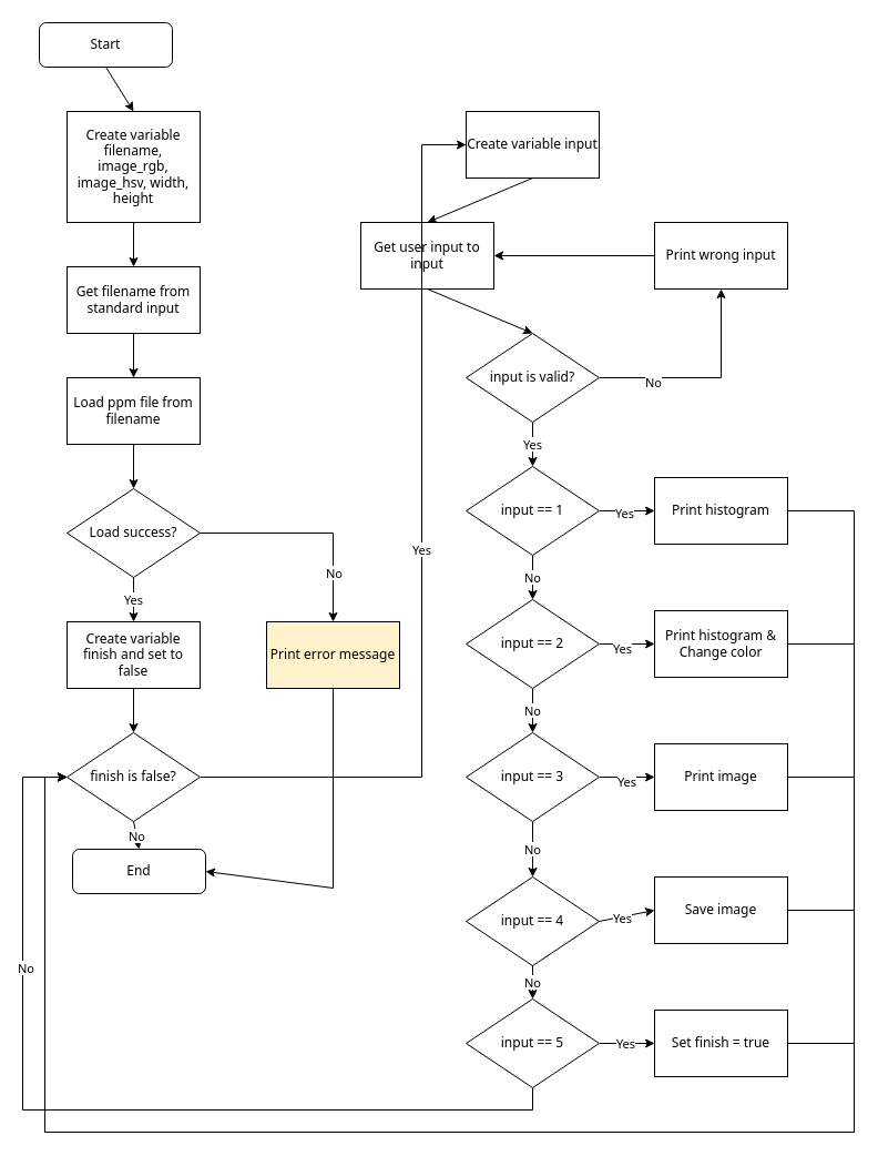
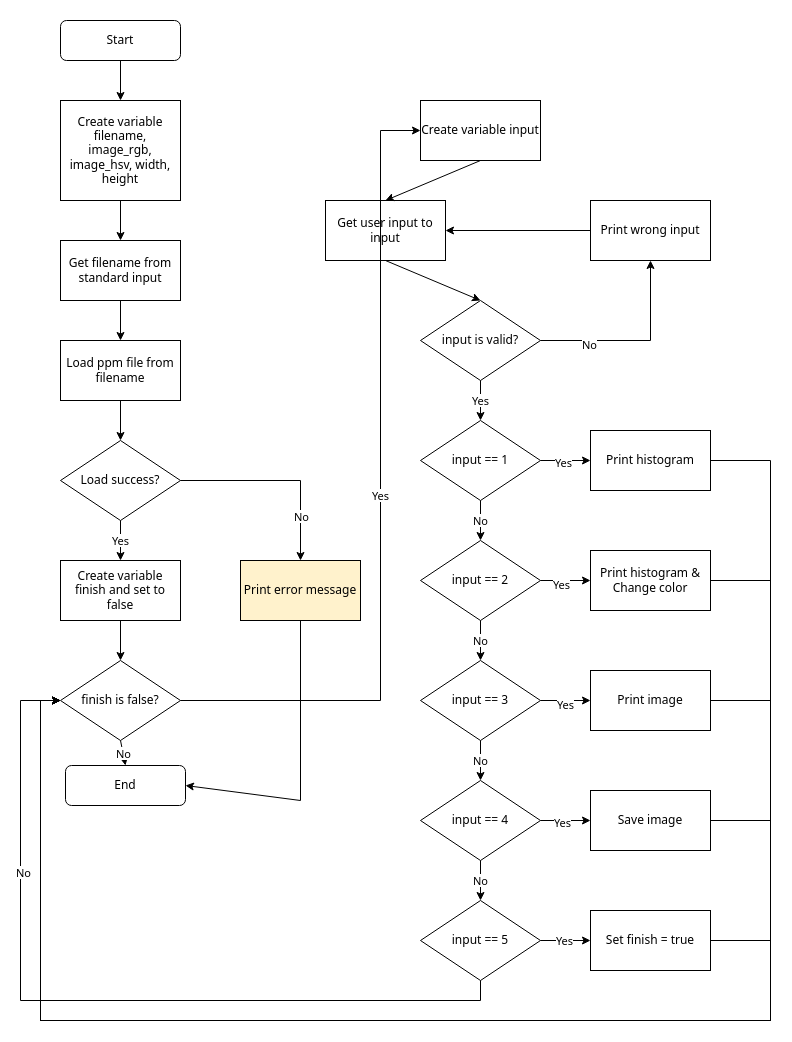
  <mxCell id="0" />
  <mxCell id="1" parent="0" />
- <mxCell id="2" value="Start" style="rounded=1;whiteSpace=wrap;html=1;fontFamily=Noto Sans;" parent="1" vertex="1"><mxGeometry x="35" y="20" width="120" height="40" as="geometry" /></mxCell>
+ <mxCell id="2" value="Start" style="rounded=1;whiteSpace=wrap;html=1;fontFamily=Noto Sans;" parent="1" vertex="1"><mxGeometry x="60" y="20" width="120" height="40" as="geometry" /></mxCell>
  <mxCell id="3" value="&lt;font face=&quot;Noto Sans&quot;&gt;Create variable filename, image_rgb, image_hsv, width, height&lt;br&gt;&lt;/font&gt;" style="rounded=0;whiteSpace=wrap;html=1;" parent="1" vertex="1"><mxGeometry x="60" y="100" width="120" height="100" as="geometry" /></mxCell>
  <mxCell id="4" value="Get filename from standard input" style="rounded=0;whiteSpace=wrap;html=1;fontFamily=Noto Sans;" parent="1" vertex="1"><mxGeometry x="60" y="240" width="120" height="60" as="geometry" /></mxCell>
  <mxCell id="5" value="Load ppm file from filename" style="rounded=0;whiteSpace=wrap;html=1;fontFamily=Noto Sans;" parent="1" vertex="1"><mxGeometry x="60" y="340" width="120" height="60" as="geometry" /></mxCell>
  <mxCell id="6" value="Load success?" style="rhombus;whiteSpace=wrap;html=1;fontFamily=Noto Sans;" parent="1" vertex="1"><mxGeometry x="60" y="440" width="120" height="80" as="geometry" /></mxCell>
  <mxCell id="7" value="Create variable finish and set to false" style="rounded=0;whiteSpace=wrap;html=1;fontFamily=Noto Sans;" parent="1" vertex="1"><mxGeometry x="60" y="560" width="120" height="60" as="geometry" /></mxCell>
  <mxCell id="8" value="finish is false?" style="rhombus;whiteSpace=wrap;html=1;fontFamily=Noto Sans;" parent="1" vertex="1"><mxGeometry x="60" y="660" width="120" height="80" as="geometry" /></mxCell>
  <mxCell id="9" value="Create variable input" style="rounded=0;whiteSpace=wrap;html=1;fontFamily=Noto Sans;" parent="1" vertex="1"><mxGeometry x="420" y="100" width="120" height="60" as="geometry" /></mxCell>
  <mxCell id="10" value="Get user input to input" style="rounded=0;whiteSpace=wrap;html=1;fontFamily=Noto Sans;" parent="1" vertex="1"><mxGeometry x="325" y="200" width="120" height="60" as="geometry" /></mxCell>
  <mxCell id="11" value="input is valid?" style="rhombus;whiteSpace=wrap;html=1;fontFamily=Noto Sans;" parent="1" vertex="1"><mxGeometry x="420" y="300" width="120" height="80" as="geometry" /></mxCell>
  <mxCell id="12" value="input == 1" style="rhombus;whiteSpace=wrap;html=1;fontFamily=Noto Sans;" parent="1" vertex="1"><mxGeometry x="420" y="420" width="120" height="80" as="geometry" /></mxCell>
  <mxCell id="13" value="input == 2" style="rhombus;whiteSpace=wrap;html=1;fontFamily=Noto Sans;" parent="1" vertex="1"><mxGeometry x="420" y="540" width="120" height="80" as="geometry" /></mxCell>
  <mxCell id="14" value="input == 3" style="rhombus;whiteSpace=wrap;html=1;fontFamily=Noto Sans;" parent="1" vertex="1"><mxGeometry x="420" y="660" width="120" height="80" as="geometry" /></mxCell>
- <mxCell id="15" value="input == 4" style="rhombus;whiteSpace=wrap;html=1;fontFamily=Noto Sans;" parent="1" vertex="1"><mxGeometry x="420" y="790" width="120" height="80" as="geometry" /></mxCell>
+ <mxCell id="15" value="input == 4" style="rhombus;whiteSpace=wrap;html=1;fontFamily=Noto Sans;" parent="1" vertex="1"><mxGeometry x="420" y="780" width="120" height="80" as="geometry" /></mxCell>
  <mxCell id="16" value="input == 5" style="rhombus;whiteSpace=wrap;html=1;fontFamily=Noto Sans;" parent="1" vertex="1"><mxGeometry x="420" y="900" width="120" height="80" as="geometry" /></mxCell>
  <mxCell id="17" value="End" style="rounded=1;whiteSpace=wrap;html=1;fontFamily=Noto Sans;" parent="1" vertex="1"><mxGeometry x="65" y="765" width="120" height="40" as="geometry" /></mxCell>
  <mxCell id="18" value="" style="endArrow=classic;html=1;rounded=0;fontFamily=Noto Sans;exitX=0.5;exitY=1;exitDx=0;exitDy=0;entryX=0.5;entryY=0;entryDx=0;entryDy=0;" parent="1" source="2" target="3" edge="1"><mxGeometry width="50" height="50" relative="1" as="geometry"><mxPoint x="180" y="240" as="sourcePoint" /><mxPoint x="230" y="190" as="targetPoint" /></mxGeometry></mxCell>
  <mxCell id="19" value="" style="endArrow=classic;html=1;rounded=0;fontFamily=Noto Sans;exitX=0.5;exitY=1;exitDx=0;exitDy=0;entryX=0.5;entryY=0;entryDx=0;entryDy=0;" parent="1" source="3" target="4" edge="1"><mxGeometry width="50" height="50" relative="1" as="geometry"><mxPoint x="180" y="240" as="sourcePoint" /><mxPoint x="230" y="190" as="targetPoint" /></mxGeometry></mxCell>
  <mxCell id="20" value="" style="endArrow=classic;html=1;rounded=0;fontFamily=Noto Sans;exitX=0.5;exitY=1;exitDx=0;exitDy=0;entryX=0.5;entryY=0;entryDx=0;entryDy=0;" parent="1" source="4" target="5" edge="1"><mxGeometry width="50" height="50" relative="1" as="geometry"><mxPoint x="180" y="240" as="sourcePoint" /><mxPoint x="210" y="320" as="targetPoint" /></mxGeometry></mxCell>
  <mxCell id="21" value="" style="endArrow=classic;html=1;rounded=0;fontFamily=Noto Sans;exitX=0.5;exitY=1;exitDx=0;exitDy=0;entryX=0.5;entryY=0;entryDx=0;entryDy=0;" parent="1" source="5" target="6" edge="1"><mxGeometry width="50" height="50" relative="1" as="geometry"><mxPoint x="180" y="500" as="sourcePoint" /><mxPoint x="230" y="450" as="targetPoint" /></mxGeometry></mxCell>
  <mxCell id="22" value="Yes" style="endArrow=classic;html=1;rounded=0;fontFamily=Noto Sans;exitX=0.5;exitY=1;exitDx=0;exitDy=0;entryX=0.5;entryY=0;entryDx=0;entryDy=0;" parent="1" source="6" target="7" edge="1"><mxGeometry width="50" height="50" relative="1" as="geometry"><mxPoint x="410" y="680" as="sourcePoint" /><mxPoint x="460" y="630" as="targetPoint" /></mxGeometry></mxCell>
  <mxCell id="23" value="" style="endArrow=classic;html=1;rounded=0;fontFamily=Noto Sans;exitX=0.5;exitY=1;exitDx=0;exitDy=0;entryX=0.5;entryY=0;entryDx=0;entryDy=0;" parent="1" source="7" target="8" edge="1"><mxGeometry width="50" height="50" relative="1" as="geometry"><mxPoint x="410" y="680" as="sourcePoint" /><mxPoint x="460" y="630" as="targetPoint" /></mxGeometry></mxCell>
  <mxCell id="24" value="No" style="endArrow=classic;html=1;rounded=0;fontFamily=Noto Sans;exitX=0.5;exitY=1;exitDx=0;exitDy=0;entryX=0.5;entryY=0;entryDx=0;entryDy=0;" parent="1" source="8" target="17" edge="1"><mxGeometry width="50" height="50" relative="1" as="geometry"><mxPoint x="410" y="680" as="sourcePoint" /><mxPoint x="460" y="630" as="targetPoint" /></mxGeometry></mxCell>
  <mxCell id="25" value="Print error message" style="rounded=0;whiteSpace=wrap;html=1;fontFamily=Noto Sans;fillColor=#fff2cc;" parent="1" vertex="1"><mxGeometry x="240" y="560" width="120" height="60" as="geometry" /></mxCell>
  <mxCell id="26" value="" style="endArrow=classic;html=1;rounded=0;fontFamily=Noto Sans;exitX=1;exitY=0.5;exitDx=0;exitDy=0;entryX=0.5;entryY=0;entryDx=0;entryDy=0;" parent="1" source="6" target="25" edge="1"><mxGeometry width="50" height="50" relative="1" as="geometry"><mxPoint x="270" y="620" as="sourcePoint" /><mxPoint x="320" y="570" as="targetPoint" /><Array as="points"><mxPoint x="300" y="480" /></Array></mxGeometry></mxCell>
  <mxCell id="27" value="No" style="edgeLabel;html=1;align=center;verticalAlign=middle;resizable=0;points=[];fontFamily=Noto Sans;" parent="26" vertex="1" connectable="0"><mxGeometry x="0.554" relative="1" as="geometry"><mxPoint as="offset" /></mxGeometry></mxCell>
  <mxCell id="28" value="" style="endArrow=classic;html=1;rounded=0;fontFamily=Noto Sans;exitX=0.5;exitY=1;exitDx=0;exitDy=0;entryX=1;entryY=0.5;entryDx=0;entryDy=0;" parent="1" source="25" target="17" edge="1"><mxGeometry width="50" height="50" relative="1" as="geometry"><mxPoint x="250" y="710" as="sourcePoint" /><mxPoint x="300" y="660" as="targetPoint" /><Array as="points"><mxPoint x="300" y="800" /></Array></mxGeometry></mxCell>
  <mxCell id="29" value="Yes" style="endArrow=classic;html=1;rounded=0;fontFamily=Noto Sans;exitX=1;exitY=0.5;exitDx=0;exitDy=0;entryX=0;entryY=0.5;entryDx=0;entryDy=0;" parent="1" source="8" target="9" edge="1"><mxGeometry width="50" height="50" relative="1" as="geometry"><mxPoint x="350" y="540" as="sourcePoint" /><mxPoint x="400" y="490" as="targetPoint" /><Array as="points"><mxPoint x="380" y="700" /><mxPoint x="380" y="130" /></Array></mxGeometry></mxCell>
  <mxCell id="30" value="" style="endArrow=classic;html=1;rounded=0;fontFamily=Noto Sans;exitX=0.5;exitY=1;exitDx=0;exitDy=0;entryX=0.5;entryY=0;entryDx=0;entryDy=0;" parent="1" source="9" target="10" edge="1"><mxGeometry width="50" height="50" relative="1" as="geometry"><mxPoint x="320" y="480" as="sourcePoint" /><mxPoint x="370" y="430" as="targetPoint" /></mxGeometry></mxCell>
  <mxCell id="31" value="" style="endArrow=classic;html=1;rounded=0;fontFamily=Noto Sans;exitX=0.5;exitY=1;exitDx=0;exitDy=0;entryX=0.5;entryY=0;entryDx=0;entryDy=0;" parent="1" source="10" target="11" edge="1"><mxGeometry width="50" height="50" relative="1" as="geometry"><mxPoint x="310" y="410" as="sourcePoint" /><mxPoint x="360" y="360" as="targetPoint" /></mxGeometry></mxCell>
  <mxCell id="32" value="" style="endArrow=classic;html=1;rounded=0;fontFamily=Noto Sans;exitX=1;exitY=0.5;exitDx=0;exitDy=0;entryX=0.5;entryY=1;entryDx=0;entryDy=0;" parent="1" source="11" target="34" edge="1"><mxGeometry width="50" height="50" relative="1" as="geometry"><mxPoint x="320" y="400" as="sourcePoint" /><mxPoint x="640" y="340" as="targetPoint" /><Array as="points"><mxPoint x="650" y="340" /></Array></mxGeometry></mxCell>
  <mxCell id="33" value="No" style="edgeLabel;html=1;align=center;verticalAlign=middle;resizable=0;points=[];fontFamily=Noto Sans;" parent="32" vertex="1" connectable="0"><mxGeometry x="-0.493" y="-3" relative="1" as="geometry"><mxPoint as="offset" /></mxGeometry></mxCell>
  <mxCell id="34" value="Print wrong input" style="rounded=0;whiteSpace=wrap;html=1;fontFamily=Noto Sans;" parent="1" vertex="1"><mxGeometry x="590" y="200" width="120" height="60" as="geometry" /></mxCell>
  <mxCell id="35" value="" style="endArrow=classic;html=1;rounded=0;fontFamily=Noto Sans;exitX=0;exitY=0.5;exitDx=0;exitDy=0;entryX=1;entryY=0.5;entryDx=0;entryDy=0;" parent="1" source="34" target="10" edge="1"><mxGeometry width="50" height="50" relative="1" as="geometry"><mxPoint x="350" y="410" as="sourcePoint" /><mxPoint x="400" y="360" as="targetPoint" /></mxGeometry></mxCell>
  <mxCell id="36" value="Yes" style="endArrow=classic;html=1;rounded=0;fontFamily=Noto Sans;exitX=0.5;exitY=1;exitDx=0;exitDy=0;entryX=0.5;entryY=0;entryDx=0;entryDy=0;" parent="1" source="11" target="12" edge="1"><mxGeometry width="50" height="50" relative="1" as="geometry"><mxPoint x="350" y="490" as="sourcePoint" /><mxPoint x="400" y="440" as="targetPoint" /></mxGeometry></mxCell>
  <mxCell id="37" value="No" style="endArrow=classic;html=1;rounded=0;fontFamily=Noto Sans;exitX=0.5;exitY=1;exitDx=0;exitDy=0;entryX=0.5;entryY=0;entryDx=0;entryDy=0;" parent="1" source="12" target="13" edge="1"><mxGeometry width="50" height="50" relative="1" as="geometry"><mxPoint x="350" y="490" as="sourcePoint" /><mxPoint x="400" y="440" as="targetPoint" /></mxGeometry></mxCell>
  <mxCell id="38" value="No" style="endArrow=classic;html=1;rounded=0;fontFamily=Noto Sans;exitX=0.5;exitY=1;exitDx=0;exitDy=0;entryX=0.5;entryY=0;entryDx=0;entryDy=0;" parent="1" source="13" target="14" edge="1"><mxGeometry width="50" height="50" relative="1" as="geometry"><mxPoint x="350" y="640" as="sourcePoint" /><mxPoint x="400" y="590" as="targetPoint" /></mxGeometry></mxCell>
  <mxCell id="39" value="No" style="endArrow=classic;html=1;rounded=0;fontFamily=Noto Sans;entryX=0.5;entryY=0;entryDx=0;entryDy=0;exitX=0.5;exitY=1;exitDx=0;exitDy=0;" parent="1" source="14" target="15" edge="1"><mxGeometry width="50" height="50" relative="1" as="geometry"><mxPoint x="350" y="790" as="sourcePoint" /><mxPoint x="400" y="740" as="targetPoint" /></mxGeometry></mxCell>
  <mxCell id="40" value="No" style="endArrow=classic;html=1;rounded=0;fontFamily=Noto Sans;exitX=0.5;exitY=1;exitDx=0;exitDy=0;entryX=0.5;entryY=0;entryDx=0;entryDy=0;" parent="1" source="15" target="16" edge="1"><mxGeometry width="50" height="50" relative="1" as="geometry"><mxPoint x="350" y="790" as="sourcePoint" /><mxPoint x="400" y="740" as="targetPoint" /></mxGeometry></mxCell>
  <mxCell id="41" value="Print histogram" style="rounded=0;whiteSpace=wrap;html=1;fontFamily=Noto Sans;" parent="1" vertex="1"><mxGeometry x="590" y="430" width="120" height="60" as="geometry" /></mxCell>
  <mxCell id="42" value="Print histogram &amp;amp; Change color" style="rounded=0;whiteSpace=wrap;html=1;fontFamily=Noto Sans;" parent="1" vertex="1"><mxGeometry x="590" y="550" width="120" height="60" as="geometry" /></mxCell>
  <mxCell id="43" value="Print image" style="rounded=0;whiteSpace=wrap;html=1;fontFamily=Noto Sans;" parent="1" vertex="1"><mxGeometry x="590" y="670" width="120" height="60" as="geometry" /></mxCell>
  <mxCell id="44" value="Save image" style="rounded=0;whiteSpace=wrap;html=1;fontFamily=Noto Sans;" parent="1" vertex="1"><mxGeometry x="590" y="790" width="120" height="60" as="geometry" /></mxCell>
  <mxCell id="45" value="" style="endArrow=classic;html=1;rounded=0;fontFamily=Noto Sans;exitX=1;exitY=0.5;exitDx=0;exitDy=0;entryX=0;entryY=0.5;entryDx=0;entryDy=0;" parent="1" source="13" target="42" edge="1"><mxGeometry width="50" height="50" relative="1" as="geometry"><mxPoint x="540" y="630" as="sourcePoint" /><mxPoint x="570" y="600" as="targetPoint" /></mxGeometry></mxCell>
  <mxCell id="46" value="Yes" style="edgeLabel;html=1;align=center;verticalAlign=middle;resizable=0;points=[];fontFamily=Noto Sans;" parent="45" vertex="1" connectable="0"><mxGeometry x="-0.213" y="-3" relative="1" as="geometry"><mxPoint as="offset" /></mxGeometry></mxCell>
  <mxCell id="47" value="" style="endArrow=classic;html=1;rounded=0;fontFamily=Noto Sans;exitX=1;exitY=0.5;exitDx=0;exitDy=0;entryX=0;entryY=0.5;entryDx=0;entryDy=0;" parent="1" source="12" target="41" edge="1"><mxGeometry width="50" height="50" relative="1" as="geometry"><mxPoint x="540" y="630" as="sourcePoint" /><mxPoint x="590" y="580" as="targetPoint" /></mxGeometry></mxCell>
  <mxCell id="48" value="Yes" style="edgeLabel;html=1;align=center;verticalAlign=middle;resizable=0;points=[];fontFamily=Noto Sans;" parent="47" vertex="1" connectable="0"><mxGeometry x="-0.107" y="-1" relative="1" as="geometry"><mxPoint as="offset" /></mxGeometry></mxCell>
  <mxCell id="49" value="" style="endArrow=classic;html=1;rounded=0;fontFamily=Noto Sans;exitX=1;exitY=0.5;exitDx=0;exitDy=0;entryX=0;entryY=0.5;entryDx=0;entryDy=0;" parent="1" source="14" target="43" edge="1"><mxGeometry width="50" height="50" relative="1" as="geometry"><mxPoint x="540" y="710" as="sourcePoint" /><mxPoint x="590" y="660" as="targetPoint" /></mxGeometry></mxCell>
  <mxCell id="50" value="Yes" style="edgeLabel;html=1;align=center;verticalAlign=middle;resizable=0;points=[];fontFamily=Noto Sans;" parent="49" vertex="1" connectable="0"><mxGeometry x="-0.053" y="-3" relative="1" as="geometry"><mxPoint as="offset" /></mxGeometry></mxCell>
  <mxCell id="51" value="" style="endArrow=classic;html=1;rounded=0;fontFamily=Noto Sans;exitX=1;exitY=0.5;exitDx=0;exitDy=0;entryX=0;entryY=0.5;entryDx=0;entryDy=0;" parent="1" source="15" target="44" edge="1"><mxGeometry width="50" height="50" relative="1" as="geometry"><mxPoint x="550" y="840" as="sourcePoint" /><mxPoint x="600" y="790" as="targetPoint" /></mxGeometry></mxCell>
  <mxCell id="52" value="Yes" style="edgeLabel;html=1;align=center;verticalAlign=middle;resizable=0;points=[];fontFamily=Noto Sans;" parent="51" vertex="1" connectable="0"><mxGeometry x="-0.16" y="-1" relative="1" as="geometry"><mxPoint as="offset" /></mxGeometry></mxCell>
  <mxCell id="53" value="" style="endArrow=classic;html=1;rounded=0;fontFamily=Noto Sans;exitX=1;exitY=0.5;exitDx=0;exitDy=0;entryX=0;entryY=0.5;entryDx=0;entryDy=0;" parent="1" source="41" target="8" edge="1"><mxGeometry width="50" height="50" relative="1" as="geometry"><mxPoint x="620" y="560" as="sourcePoint" /><mxPoint x="120" y="1020" as="targetPoint" /><Array as="points"><mxPoint x="770" y="460" /><mxPoint x="770" y="1020" /><mxPoint x="40" y="1020" /><mxPoint x="40" y="700" /></Array></mxGeometry></mxCell>
  <mxCell id="54" value="" style="endArrow=classic;html=1;rounded=0;fontFamily=Noto Sans;exitX=1;exitY=0.5;exitDx=0;exitDy=0;entryX=0;entryY=0.5;entryDx=0;entryDy=0;" parent="1" source="42" target="8" edge="1"><mxGeometry width="50" height="50" relative="1" as="geometry"><mxPoint x="390" y="750" as="sourcePoint" /><mxPoint x="440" y="700" as="targetPoint" /><Array as="points"><mxPoint x="770" y="580" /><mxPoint x="770" y="1020" /><mxPoint x="40" y="1020" /><mxPoint x="40" y="700" /></Array></mxGeometry></mxCell>
  <mxCell id="55" value="" style="endArrow=classic;html=1;rounded=0;fontFamily=Noto Sans;exitX=1;exitY=0.5;exitDx=0;exitDy=0;entryX=0;entryY=0.5;entryDx=0;entryDy=0;" parent="1" source="43" target="8" edge="1"><mxGeometry width="50" height="50" relative="1" as="geometry"><mxPoint x="390" y="750" as="sourcePoint" /><mxPoint x="440" y="700" as="targetPoint" /><Array as="points"><mxPoint x="770" y="700" /><mxPoint x="770" y="1020" /><mxPoint x="40" y="1020" /><mxPoint x="40" y="700" /></Array></mxGeometry></mxCell>
  <mxCell id="56" value="" style="endArrow=classic;html=1;rounded=0;fontFamily=Noto Sans;exitX=1;exitY=0.5;exitDx=0;exitDy=0;entryX=0;entryY=0.5;entryDx=0;entryDy=0;" parent="1" source="44" target="8" edge="1"><mxGeometry width="50" height="50" relative="1" as="geometry"><mxPoint x="390" y="750" as="sourcePoint" /><mxPoint x="440" y="700" as="targetPoint" /><Array as="points"><mxPoint x="770" y="820" /><mxPoint x="770" y="1020" /><mxPoint x="40" y="1020" /><mxPoint x="40" y="700" /></Array></mxGeometry></mxCell>
  <mxCell id="57" value="Set finish = true" style="rounded=0;whiteSpace=wrap;html=1;fontFamily=Noto Sans;" parent="1" vertex="1"><mxGeometry x="590" y="910" width="120" height="60" as="geometry" /></mxCell>
  <mxCell id="58" value="" style="endArrow=classic;html=1;rounded=0;fontFamily=Noto Sans;exitX=1;exitY=0.5;exitDx=0;exitDy=0;entryX=0;entryY=0.5;entryDx=0;entryDy=0;" parent="1" source="16" target="57" edge="1"><mxGeometry width="50" height="50" relative="1" as="geometry"><mxPoint x="290" y="740" as="sourcePoint" /><mxPoint x="340" y="690" as="targetPoint" /></mxGeometry></mxCell>
  <mxCell id="59" value="Yes" style="edgeLabel;html=1;align=center;verticalAlign=middle;resizable=0;points=[];fontFamily=Noto Sans;" parent="58" vertex="1" connectable="0"><mxGeometry x="-0.08" y="1" relative="1" as="geometry"><mxPoint as="offset" /></mxGeometry></mxCell>
  <mxCell id="60" value="" style="endArrow=classic;html=1;rounded=0;fontFamily=Noto Sans;exitX=0.5;exitY=1;exitDx=0;exitDy=0;entryX=0;entryY=0.5;entryDx=0;entryDy=0;" parent="1" source="16" target="8" edge="1"><mxGeometry width="50" height="50" relative="1" as="geometry"><mxPoint x="330" y="800" as="sourcePoint" /><mxPoint x="380" y="750" as="targetPoint" /><Array as="points"><mxPoint x="480" y="1000" /><mxPoint x="20" y="1000" /><mxPoint x="20" y="700" /></Array></mxGeometry></mxCell>
  <mxCell id="61" value="No" style="edgeLabel;html=1;align=center;verticalAlign=middle;resizable=0;points=[];fontFamily=Noto Sans;" parent="60" vertex="1" connectable="0"><mxGeometry x="0.486" y="-2" relative="1" as="geometry"><mxPoint as="offset" /></mxGeometry></mxCell>
  <mxCell id="62" value="" style="endArrow=classic;html=1;rounded=0;fontFamily=Noto Sans;exitX=1;exitY=0.5;exitDx=0;exitDy=0;entryX=0;entryY=0.5;entryDx=0;entryDy=0;" parent="1" source="57" target="8" edge="1"><mxGeometry width="50" height="50" relative="1" as="geometry"><mxPoint x="330" y="770" as="sourcePoint" /><mxPoint x="380" y="720" as="targetPoint" /><Array as="points"><mxPoint x="770" y="940" /><mxPoint x="770" y="1020" /><mxPoint x="40" y="1020" /><mxPoint x="40" y="700" /></Array></mxGeometry></mxCell>
